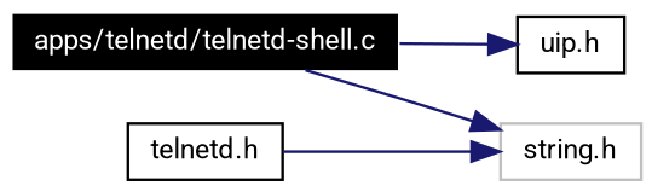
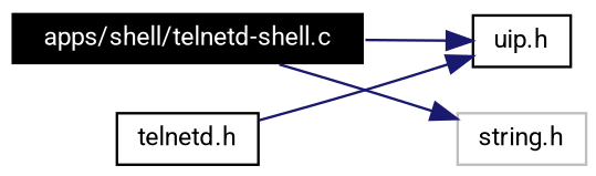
  digraph {
    fontname=Roboto
    rankdir=LR
    node [color=black fillcolor=white fontname=Roboto fontsize=10 shape=record style=filled]
    edge [color=midnightblue fontname=Roboto fontsize=10 labelfontname=Helvetica labelfontsize=10 style=solid]
-   n1 [color=white fillcolor=black fontcolor=white height=0.2 label="apps/telnetd/telnetd-shell.c" width=0.4]
+   n1 [color=white fillcolor=black fontcolor=white height=0.2 label="apps/shell/telnetd-shell.c" width=0.4]
    n2 [height=0.2 label="uip.h" width=0.4]
    n3 [color=grey75 height=0.2 label="string.h" width=0.4]
    n4 [height=0.2 label="telnetd.h" width=0.4]
    n1 -> n2
    n1 -> n3
-   n4 -> n3
+   n4 -> n2
  }
